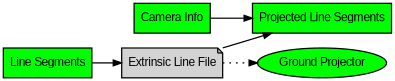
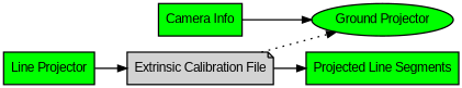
  digraph {
    fontname="Liberation Sans"
    rankdir=LR
    node [fillcolor=green fontname="Liberation Sans" penwidth=1.5 shape=box style=filled]
    edge [fontname="Liberation Sans" penwidth=1.5]
    n1 [label="Ground Projector" shape=ellipse]
    n2 [label="Projected Line Segments"]
-   n3 [label="Extrinsic Line File" shape=note fillcolor=""]
-   n4 [label="Line Segments"]
+   n3 [label="Extrinsic Calibration File" shape=note fillcolor=""]
+   n4 [label="Line Projector"]
    n5 [label="Camera Info"]
    n3 -> n1 [style=dotted]
    n3 -> n2
    n4 -> n3
-   n5 -> n2
+   n5 -> n1
  }
